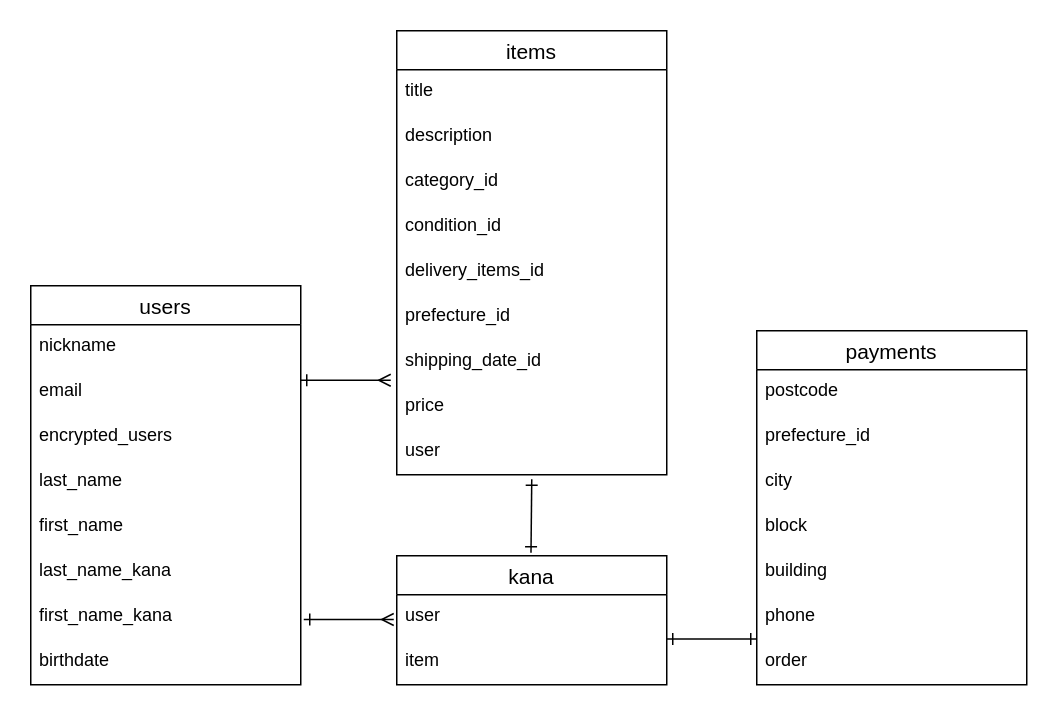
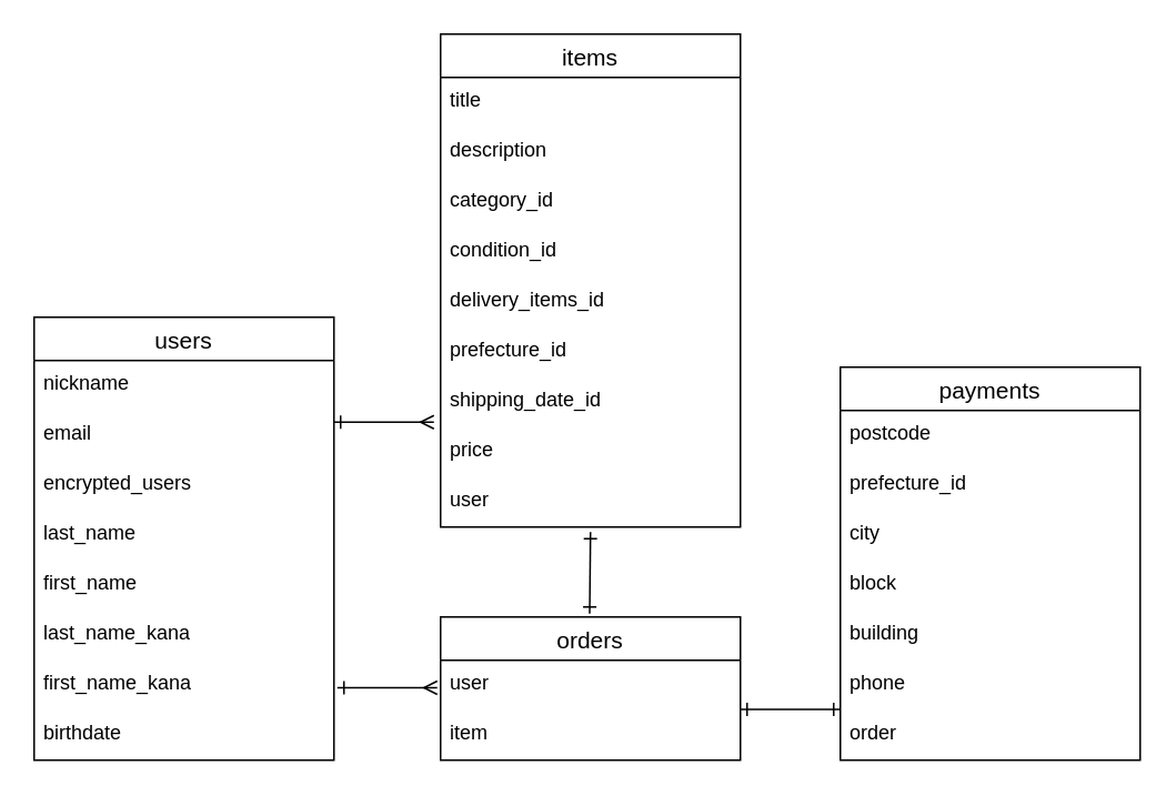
  <mxCell id="0" />
  <mxCell id="1" parent="0" />
  <mxCell id="2" value="users" style="swimlane;fontStyle=0;childLayout=stackLayout;horizontal=1;startSize=26;horizontalStack=0;resizeParent=1;resizeParentMax=0;resizeLast=0;collapsible=1;marginBottom=0;align=center;fontSize=14;" vertex="1" parent="1"><mxGeometry x="20" y="190" width="180" height="266" as="geometry"><mxRectangle x="40" y="90" width="70" height="30" as="alternateBounds" /></mxGeometry></mxCell>
  <mxCell id="3" value="nickname" style="text;strokeColor=none;fillColor=none;spacingLeft=4;spacingRight=4;overflow=hidden;rotatable=0;points=[[0,0.5],[1,0.5]];portConstraint=eastwest;fontSize=12;" vertex="1" parent="2"><mxGeometry y="26" width="180" height="30" as="geometry" /></mxCell>
  <mxCell id="4" value="email" style="text;strokeColor=none;fillColor=none;spacingLeft=4;spacingRight=4;overflow=hidden;rotatable=0;points=[[0,0.5],[1,0.5]];portConstraint=eastwest;fontSize=12;" vertex="1" parent="2"><mxGeometry y="56" width="180" height="30" as="geometry" /></mxCell>
  <mxCell id="5" value="encrypted_users" style="text;strokeColor=none;fillColor=none;spacingLeft=4;spacingRight=4;overflow=hidden;rotatable=0;points=[[0,0.5],[1,0.5]];portConstraint=eastwest;fontSize=12;" vertex="1" parent="2"><mxGeometry y="86" width="180" height="30" as="geometry" /></mxCell>
  <mxCell id="6" value="last_name" style="text;strokeColor=none;fillColor=none;spacingLeft=4;spacingRight=4;overflow=hidden;rotatable=0;points=[[0,0.5],[1,0.5]];portConstraint=eastwest;fontSize=12;" vertex="1" parent="2"><mxGeometry y="116" width="180" height="30" as="geometry" /></mxCell>
  <mxCell id="7" value="first_name" style="text;strokeColor=none;fillColor=none;spacingLeft=4;spacingRight=4;overflow=hidden;rotatable=0;points=[[0,0.5],[1,0.5]];portConstraint=eastwest;fontSize=12;" vertex="1" parent="2"><mxGeometry y="146" width="180" height="30" as="geometry" /></mxCell>
  <mxCell id="8" value="last_name_kana" style="text;strokeColor=none;fillColor=none;spacingLeft=4;spacingRight=4;overflow=hidden;rotatable=0;points=[[0,0.5],[1,0.5]];portConstraint=eastwest;fontSize=12;" vertex="1" parent="2"><mxGeometry y="176" width="180" height="30" as="geometry" /></mxCell>
  <mxCell id="9" value="first_name_kana" style="text;strokeColor=none;fillColor=none;spacingLeft=4;spacingRight=4;overflow=hidden;rotatable=0;points=[[0,0.5],[1,0.5]];portConstraint=eastwest;fontSize=12;" vertex="1" parent="2"><mxGeometry y="206" width="180" height="30" as="geometry" /></mxCell>
  <mxCell id="10" value="birthdate" style="text;strokeColor=none;fillColor=none;spacingLeft=4;spacingRight=4;overflow=hidden;rotatable=0;points=[[0,0.5],[1,0.5]];portConstraint=eastwest;fontSize=12;" vertex="1" parent="2"><mxGeometry y="236" width="180" height="30" as="geometry" /></mxCell>
  <mxCell id="11" value="items" style="swimlane;fontStyle=0;childLayout=stackLayout;horizontal=1;startSize=26;horizontalStack=0;resizeParent=1;resizeParentMax=0;resizeLast=0;collapsible=1;marginBottom=0;align=center;fontSize=14;" vertex="1" parent="1"><mxGeometry x="264" y="20" width="180" height="296" as="geometry"><mxRectangle x="40" y="90" width="70" height="30" as="alternateBounds" /></mxGeometry></mxCell>
  <mxCell id="12" value="title" style="text;strokeColor=none;fillColor=none;spacingLeft=4;spacingRight=4;overflow=hidden;rotatable=0;points=[[0,0.5],[1,0.5]];portConstraint=eastwest;fontSize=12;" vertex="1" parent="11"><mxGeometry y="26" width="180" height="30" as="geometry" /></mxCell>
  <mxCell id="13" value="description" style="text;strokeColor=none;fillColor=none;spacingLeft=4;spacingRight=4;overflow=hidden;rotatable=0;points=[[0,0.5],[1,0.5]];portConstraint=eastwest;fontSize=12;" vertex="1" parent="11"><mxGeometry y="56" width="180" height="30" as="geometry" /></mxCell>
  <mxCell id="14" value="category_id" style="text;strokeColor=none;fillColor=none;spacingLeft=4;spacingRight=4;overflow=hidden;rotatable=0;points=[[0,0.5],[1,0.5]];portConstraint=eastwest;fontSize=12;" vertex="1" parent="11"><mxGeometry y="86" width="180" height="30" as="geometry" /></mxCell>
  <mxCell id="15" value="condition_id" style="text;strokeColor=none;fillColor=none;spacingLeft=4;spacingRight=4;overflow=hidden;rotatable=0;points=[[0,0.5],[1,0.5]];portConstraint=eastwest;fontSize=12;" vertex="1" parent="11"><mxGeometry y="116" width="180" height="30" as="geometry" /></mxCell>
  <mxCell id="16" value="delivery_items_id" style="text;strokeColor=none;fillColor=none;spacingLeft=4;spacingRight=4;overflow=hidden;rotatable=0;points=[[0,0.5],[1,0.5]];portConstraint=eastwest;fontSize=12;" vertex="1" parent="11"><mxGeometry y="146" width="180" height="30" as="geometry" /></mxCell>
  <mxCell id="17" value="prefecture_id" style="text;strokeColor=none;fillColor=none;spacingLeft=4;spacingRight=4;overflow=hidden;rotatable=0;points=[[0,0.5],[1,0.5]];portConstraint=eastwest;fontSize=12;" vertex="1" parent="11"><mxGeometry y="176" width="180" height="30" as="geometry" /></mxCell>
  <mxCell id="18" value="shipping_date_id" style="text;strokeColor=none;fillColor=none;spacingLeft=4;spacingRight=4;overflow=hidden;rotatable=0;points=[[0,0.5],[1,0.5]];portConstraint=eastwest;fontSize=12;" vertex="1" parent="11"><mxGeometry y="206" width="180" height="30" as="geometry" /></mxCell>
  <mxCell id="19" value="price" style="text;strokeColor=none;fillColor=none;spacingLeft=4;spacingRight=4;overflow=hidden;rotatable=0;points=[[0,0.5],[1,0.5]];portConstraint=eastwest;fontSize=12;" vertex="1" parent="11"><mxGeometry y="236" width="180" height="30" as="geometry" /></mxCell>
  <mxCell id="20" value="user" style="text;strokeColor=none;fillColor=none;spacingLeft=4;spacingRight=4;overflow=hidden;rotatable=0;points=[[0,0.5],[1,0.5]];portConstraint=eastwest;fontSize=12;" vertex="1" parent="11"><mxGeometry y="266" width="180" height="30" as="geometry" /></mxCell>
  <mxCell id="21" style="edgeStyle=none;html=1;exitX=1;exitY=0.5;exitDx=0;exitDy=0;endArrow=ERmany;endFill=0;startArrow=ERone;startFill=0;" edge="1" parent="1"><mxGeometry relative="1" as="geometry"><mxPoint x="260" y="253" as="targetPoint" /><mxPoint x="200" y="253" as="sourcePoint" /><Array as="points"><mxPoint x="230" y="253" /></Array></mxGeometry></mxCell>
- <mxCell id="22" value="kana" style="swimlane;fontStyle=0;childLayout=stackLayout;horizontal=1;startSize=26;horizontalStack=0;resizeParent=1;resizeParentMax=0;resizeLast=0;collapsible=1;marginBottom=0;align=center;fontSize=14;" vertex="1" parent="1"><mxGeometry x="264" y="370" width="180" height="86" as="geometry"><mxRectangle x="40" y="90" width="70" height="30" as="alternateBounds" /></mxGeometry></mxCell>
+ <mxCell id="22" value="orders" style="swimlane;fontStyle=0;childLayout=stackLayout;horizontal=1;startSize=26;horizontalStack=0;resizeParent=1;resizeParentMax=0;resizeLast=0;collapsible=1;marginBottom=0;align=center;fontSize=14;" vertex="1" parent="1"><mxGeometry x="264" y="370" width="180" height="86" as="geometry"><mxRectangle x="40" y="90" width="70" height="30" as="alternateBounds" /></mxGeometry></mxCell>
  <mxCell id="23" value="user" style="text;strokeColor=none;fillColor=none;spacingLeft=4;spacingRight=4;overflow=hidden;rotatable=0;points=[[0,0.5],[1,0.5]];portConstraint=eastwest;fontSize=12;" vertex="1" parent="22"><mxGeometry y="26" width="180" height="30" as="geometry" /></mxCell>
  <mxCell id="24" value="item" style="text;strokeColor=none;fillColor=none;spacingLeft=4;spacingRight=4;overflow=hidden;rotatable=0;points=[[0,0.5],[1,0.5]];portConstraint=eastwest;fontSize=12;" vertex="1" parent="22"><mxGeometry y="56" width="180" height="30" as="geometry" /></mxCell>
  <mxCell id="25" value="payments" style="swimlane;fontStyle=0;childLayout=stackLayout;horizontal=1;startSize=26;horizontalStack=0;resizeParent=1;resizeParentMax=0;resizeLast=0;collapsible=1;marginBottom=0;align=center;fontSize=14;" vertex="1" parent="1"><mxGeometry x="504" y="220" width="180" height="236" as="geometry"><mxRectangle x="40" y="90" width="70" height="30" as="alternateBounds" /></mxGeometry></mxCell>
  <mxCell id="26" value="postcode" style="text;strokeColor=none;fillColor=none;spacingLeft=4;spacingRight=4;overflow=hidden;rotatable=0;points=[[0,0.5],[1,0.5]];portConstraint=eastwest;fontSize=12;" vertex="1" parent="25"><mxGeometry y="26" width="180" height="30" as="geometry" /></mxCell>
  <mxCell id="27" value="prefecture_id" style="text;strokeColor=none;fillColor=none;spacingLeft=4;spacingRight=4;overflow=hidden;rotatable=0;points=[[0,0.5],[1,0.5]];portConstraint=eastwest;fontSize=12;" vertex="1" parent="25"><mxGeometry y="56" width="180" height="30" as="geometry" /></mxCell>
  <mxCell id="28" value="city" style="text;strokeColor=none;fillColor=none;spacingLeft=4;spacingRight=4;overflow=hidden;rotatable=0;points=[[0,0.5],[1,0.5]];portConstraint=eastwest;fontSize=12;" vertex="1" parent="25"><mxGeometry y="86" width="180" height="30" as="geometry" /></mxCell>
  <mxCell id="29" value="block" style="text;strokeColor=none;fillColor=none;spacingLeft=4;spacingRight=4;overflow=hidden;rotatable=0;points=[[0,0.5],[1,0.5]];portConstraint=eastwest;fontSize=12;" vertex="1" parent="25"><mxGeometry y="116" width="180" height="30" as="geometry" /></mxCell>
  <mxCell id="30" value="building" style="text;strokeColor=none;fillColor=none;spacingLeft=4;spacingRight=4;overflow=hidden;rotatable=0;points=[[0,0.5],[1,0.5]];portConstraint=eastwest;fontSize=12;" vertex="1" parent="25"><mxGeometry y="146" width="180" height="30" as="geometry" /></mxCell>
  <mxCell id="31" value="phone" style="text;strokeColor=none;fillColor=none;spacingLeft=4;spacingRight=4;overflow=hidden;rotatable=0;points=[[0,0.5],[1,0.5]];portConstraint=eastwest;fontSize=12;" vertex="1" parent="25"><mxGeometry y="176" width="180" height="30" as="geometry" /></mxCell>
  <mxCell id="32" value="order" style="text;strokeColor=none;fillColor=none;spacingLeft=4;spacingRight=4;overflow=hidden;rotatable=0;points=[[0,0.5],[1,0.5]];portConstraint=eastwest;fontSize=12;" vertex="1" parent="25"><mxGeometry y="206" width="180" height="30" as="geometry" /></mxCell>
  <mxCell id="33" style="edgeStyle=none;html=1;exitX=1;exitY=0.5;exitDx=0;exitDy=0;endArrow=ERone;endFill=0;startArrow=ERone;startFill=0;" edge="1" parent="1"><mxGeometry relative="1" as="geometry"><mxPoint x="504" y="425.5" as="targetPoint" /><mxPoint x="444" y="425.5" as="sourcePoint" /><Array as="points"><mxPoint x="474" y="425.5" /></Array></mxGeometry></mxCell>
  <mxCell id="34" style="html=1;endArrow=ERone;endFill=0;startArrow=ERone;startFill=0;" edge="1" parent="1"><mxGeometry relative="1" as="geometry"><mxPoint x="353.5" y="368" as="targetPoint" /><mxPoint x="354" y="319" as="sourcePoint" /></mxGeometry></mxCell>
  <mxCell id="35" style="edgeStyle=none;html=1;exitX=1;exitY=0.5;exitDx=0;exitDy=0;endArrow=ERmany;endFill=0;startArrow=ERone;startFill=0;" edge="1" parent="1"><mxGeometry relative="1" as="geometry"><mxPoint x="262" y="412.5" as="targetPoint" /><mxPoint x="202" y="412.5" as="sourcePoint" /><Array as="points"><mxPoint x="232" y="412.5" /></Array></mxGeometry></mxCell>
